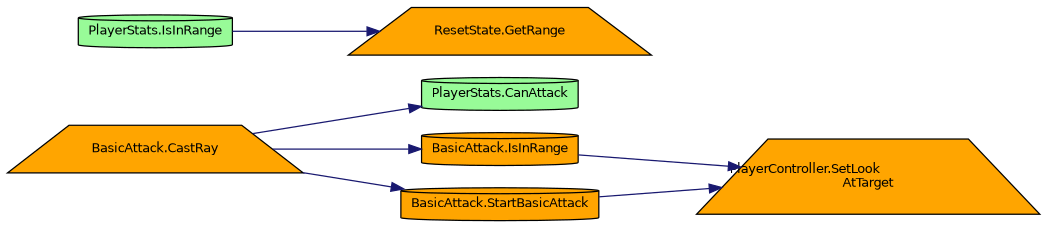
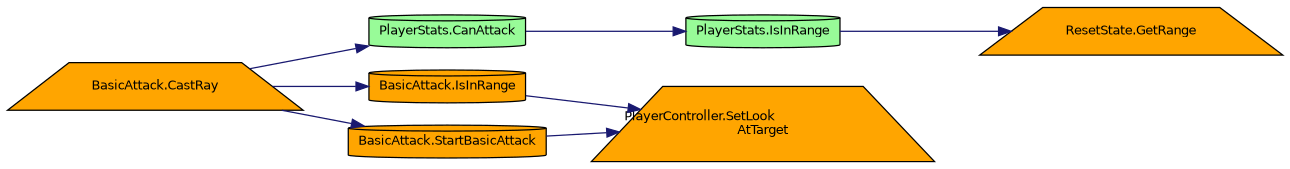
  digraph {
    rankdir=LR
    node [color=black fillcolor=orange fontname=Helvetica fontsize=10 shape=cylinder style=filled]
    edge [color=midnightblue fontname=Helvetica fontsize=10 labelfontname=Helvetica labelfontsize=10 style=solid]
    n1 [fontcolor=black height=0.2 label="BasicAttack.CastRay" shape=trapezium width=0.4]
    n2 [fillcolor=palegreen height=0.2 label="PlayerStats.CanAttack" width=0.4]
    n3 [height=0.2 label="BasicAttack.IsInRange" width=0.4]
    n4 [height=0.2 label="BasicAttack.StartBasicAttack" width=0.4]
    n5 [fillcolor=palegreen height=0.2 label="PlayerStats.IsInRange" width=0.4]
    n6 [height=0.2 label="PlayerController.SetLook\lAtTarget" shape=trapezium width=0.4]
    n7 [height=0.2 label="ResetState.GetRange" shape=trapezium width=0.4]
    n1 -> n2
    n1 -> n3
    n1 -> n4
+   n2 -> n5
    n3 -> n6
    n4 -> n6
    n5 -> n7
  }
